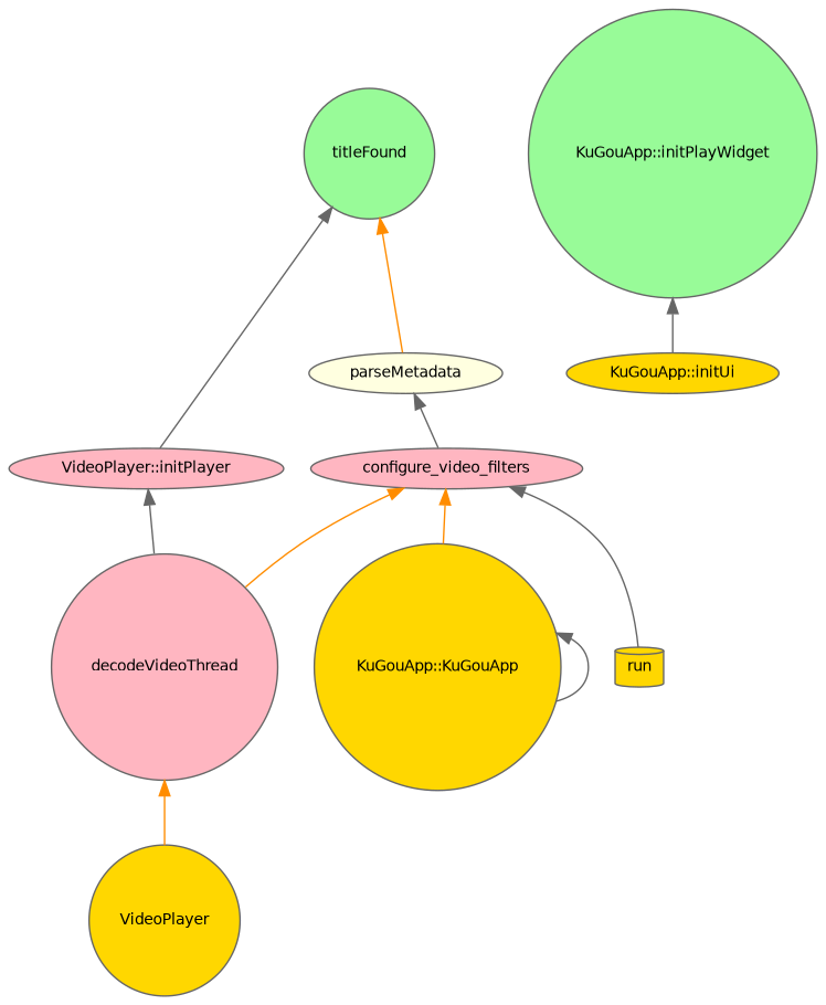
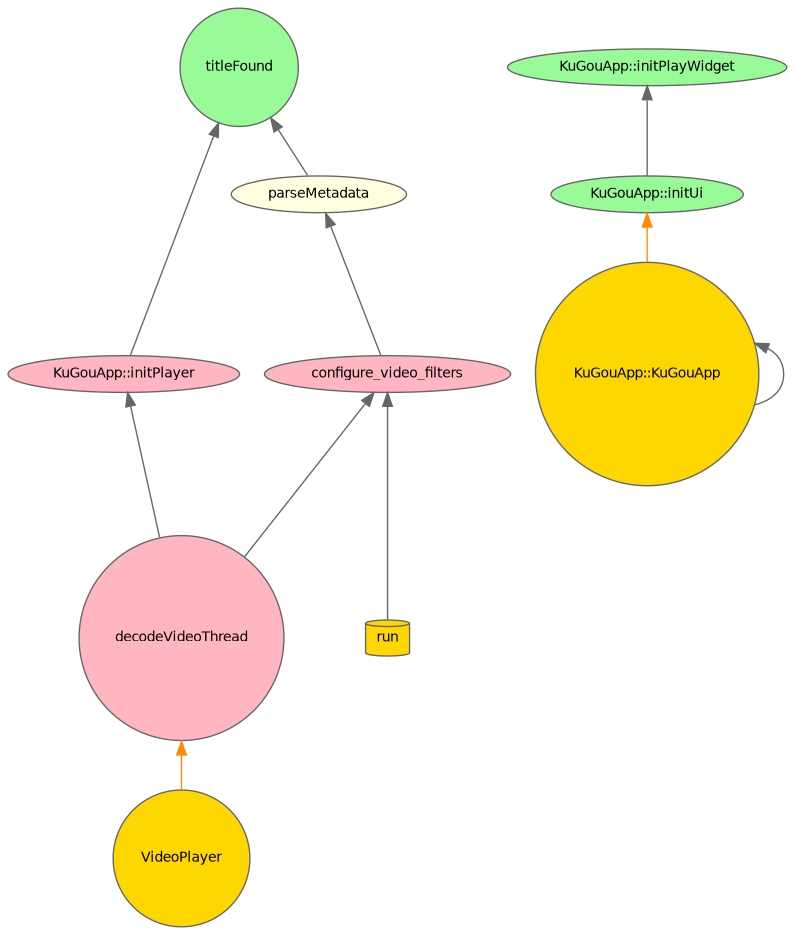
  digraph {
    rankdir=TB
    node [color=grey40 fillcolor=gold fontname=Helvetica fontsize=10 shape=ellipse style=filled]
    edge [color=gray40 dir=back fontname=Helvetica fontsize=10 labelfontname=Helvetica labelfontsize=10 style=solid]
    n1 [color=gray40 fillcolor=palegreen fontcolor=black height=0.2 label=titleFound shape=circle width=0.4]
-   n2 [fillcolor=lightpink height=0.2 label="VideoPlayer::initPlayer" width=0.4]
+   n2 [fillcolor=lightpink height=0.2 label="KuGouApp::initPlayer" width=0.4]
    n3 [fillcolor=lightyellow height=0.2 label=parseMetadata width=0.4]
    n4 [fillcolor=lightpink height=0.2 label=decodeVideoThread shape=circle width=0.4]
-   n5 [fillcolor=palegreen height=0.2 label="KuGouApp::initPlayWidget" shape=circle width=0.4]
-   n6 [height=0.2 label="KuGouApp::initUi" width=0.4]
+   n5 [fillcolor=palegreen height=0.2 label="KuGouApp::initPlayWidget" width=0.4]
+   n6 [fillcolor=palegreen height=0.2 label="KuGouApp::initUi" width=0.4]
    n7 [fillcolor=lightpink height=0.2 label=configure_video_filters width=0.4]
    n8 [height=0.2 label="KuGouApp::KuGouApp" shape=circle width=0.4]
    n9 [height=0.2 label=run shape=cylinder width=0.4]
    n10 [height=0.2 label=VideoPlayer shape=circle width=0.4]
    n1 -> n2
-   n1 -> n3 [color=darkorange]
+   n1 -> n3
    n2 -> n4
    n3 -> n7
    n4 -> n10 [color=darkorange]
    n5 -> n6
-   n7 -> n8 [color=darkorange]
-   n7 -> n4 [color=darkorange]
+   n6 -> n8 [color=darkorange]
+   n7 -> n4
    n7 -> n9
    n8 -> n8
  }
